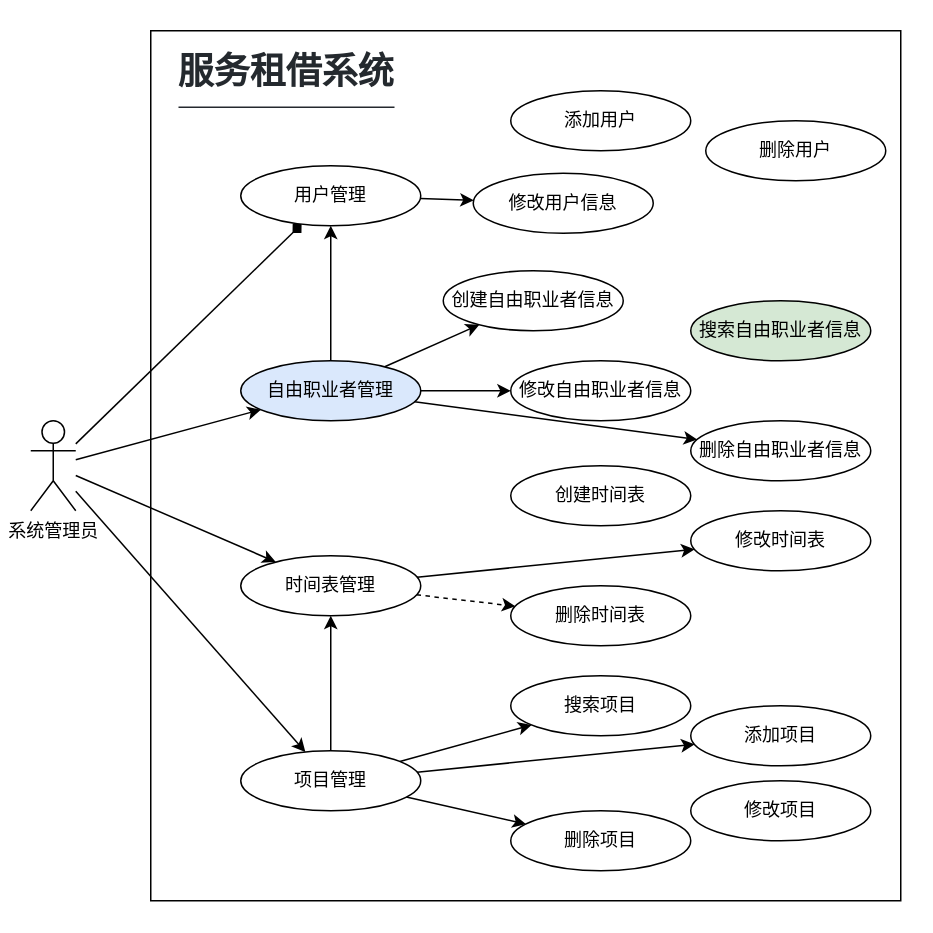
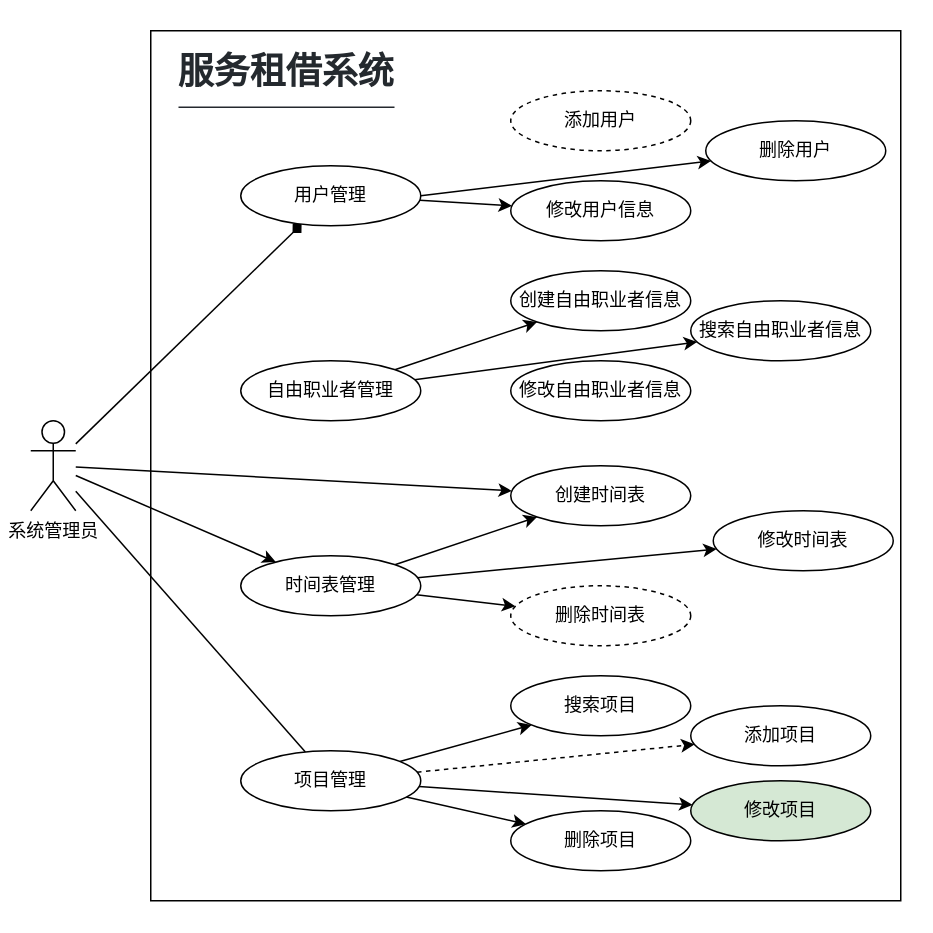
  <mxCell id="0" />
  <mxCell id="1" parent="0" />
  <mxCell id="2" value="" style="edgeStyle=none;rounded=0;orthogonalLoop=1;jettySize=auto;html=1;" edge="1" parent="1" source="6" target="18"><mxGeometry relative="1" as="geometry" /></mxCell>
- <mxCell id="3" value="" style="edgeStyle=none;rounded=0;orthogonalLoop=1;jettySize=auto;html=1;" edge="1" parent="1" source="6" target="14"><mxGeometry relative="1" as="geometry" /></mxCell>
+ <mxCell id="3" value="" style="edgeStyle=none;rounded=0;orthogonalLoop=1;jettySize=auto;html=1;" edge="1" parent="1" source="6" target="30"><mxGeometry relative="1" as="geometry" /></mxCell>
  <mxCell id="4" value="" style="edgeStyle=none;rounded=0;orthogonalLoop=1;jettySize=auto;html=1;endArrow=diamond;" edge="1" parent="1" source="6" target="9"><mxGeometry relative="1" as="geometry" /></mxCell>
- <mxCell id="5" value="" style="edgeStyle=none;rounded=0;orthogonalLoop=1;jettySize=auto;html=1;" edge="1" parent="1" source="6" target="23"><mxGeometry relative="1" as="geometry" /></mxCell>
+ <mxCell id="5" value="" style="edgeStyle=none;rounded=0;orthogonalLoop=1;jettySize=auto;html=1;endArrow=none;" edge="1" parent="1" source="6" target="23"><mxGeometry relative="1" as="geometry" /></mxCell>
  <mxCell id="6" value="系统管理员" style="shape=umlActor;verticalLabelPosition=bottom;verticalAlign=top;html=1;outlineConnect=0;" vertex="1" parent="1"><mxGeometry x="20" y="280" width="30" height="60" as="geometry" /></mxCell>
+ <mxCell id="7" style="edgeStyle=none;rounded=0;orthogonalLoop=1;jettySize=auto;html=1;exitX=1;exitY=0.5;exitDx=0;exitDy=0;" edge="1" parent="1" source="9" target="25"><mxGeometry relative="1" as="geometry" /></mxCell>
  <mxCell id="8" style="edgeStyle=none;rounded=0;orthogonalLoop=1;jettySize=auto;html=1;" edge="1" parent="1" source="9" target="26"><mxGeometry relative="1" as="geometry" /></mxCell>
  <mxCell id="9" value="用户管理" style="ellipse;whiteSpace=wrap;html=1;" vertex="1" parent="1"><mxGeometry x="160" y="110" width="120" height="40" as="geometry" /></mxCell>
- <mxCell id="10" style="edgeStyle=none;rounded=0;orthogonalLoop=1;jettySize=auto;html=1;" edge="1" parent="1" source="14" target="9"><mxGeometry relative="1" as="geometry" /></mxCell>
- <mxCell id="11" style="edgeStyle=none;rounded=0;orthogonalLoop=1;jettySize=auto;html=1;" edge="1" parent="1" source="14" target="28"><mxGeometry relative="1" as="geometry" /></mxCell>
+ <mxCell id="10" style="edgeStyle=none;rounded=0;orthogonalLoop=1;jettySize=auto;html=1;" edge="1" parent="1" source="14" target="27"><mxGeometry relative="1" as="geometry" /></mxCell>
  <mxCell id="12" style="edgeStyle=none;rounded=0;orthogonalLoop=1;jettySize=auto;html=1;" edge="1" parent="1" source="14" target="29"><mxGeometry relative="1" as="geometry" /></mxCell>
- <mxCell id="13" style="edgeStyle=none;rounded=0;orthogonalLoop=1;jettySize=auto;html=1;" edge="1" parent="1" source="14" target="31"><mxGeometry relative="1" as="geometry" /></mxCell>
- <mxCell id="14" value="自由职业者管理" style="ellipse;whiteSpace=wrap;html=1;fillColor=#dae8fc;" vertex="1" parent="1"><mxGeometry x="160" y="240" width="120" height="40" as="geometry" /></mxCell>
+ <mxCell id="14" value="自由职业者管理" style="ellipse;whiteSpace=wrap;html=1;" vertex="1" parent="1"><mxGeometry x="160" y="240" width="120" height="40" as="geometry" /></mxCell>
+ <mxCell id="15" style="edgeStyle=none;rounded=0;orthogonalLoop=1;jettySize=auto;html=1;" edge="1" parent="1" source="18" target="30"><mxGeometry relative="1" as="geometry" /></mxCell>
  <mxCell id="16" style="edgeStyle=none;rounded=0;orthogonalLoop=1;jettySize=auto;html=1;" edge="1" parent="1" source="18" target="32"><mxGeometry relative="1" as="geometry" /></mxCell>
- <mxCell id="17" style="edgeStyle=none;rounded=0;orthogonalLoop=1;jettySize=auto;html=1;dashed=1;" edge="1" parent="1" source="18" target="33"><mxGeometry relative="1" as="geometry" /></mxCell>
+ <mxCell id="17" style="edgeStyle=none;rounded=0;orthogonalLoop=1;jettySize=auto;html=1;" edge="1" parent="1" source="18" target="33"><mxGeometry relative="1" as="geometry" /></mxCell>
  <mxCell id="18" value="时间表管理" style="ellipse;whiteSpace=wrap;html=1;" vertex="1" parent="1"><mxGeometry x="160" y="370" width="120" height="40" as="geometry" /></mxCell>
  <mxCell id="19" style="edgeStyle=none;rounded=0;orthogonalLoop=1;jettySize=auto;html=1;" edge="1" parent="1" source="23" target="34"><mxGeometry relative="1" as="geometry" /></mxCell>
- <mxCell id="20" style="edgeStyle=none;rounded=0;orthogonalLoop=1;jettySize=auto;html=1;" edge="1" parent="1" source="23" target="35"><mxGeometry relative="1" as="geometry" /></mxCell>
- <mxCell id="21" style="edgeStyle=none;rounded=0;orthogonalLoop=1;jettySize=auto;html=1;" edge="1" parent="1" source="23" target="18"><mxGeometry relative="1" as="geometry" /></mxCell>
+ <mxCell id="20" style="edgeStyle=none;rounded=0;orthogonalLoop=1;jettySize=auto;html=1;dashed=1;" edge="1" parent="1" source="23" target="35"><mxGeometry relative="1" as="geometry" /></mxCell>
+ <mxCell id="21" style="edgeStyle=none;rounded=0;orthogonalLoop=1;jettySize=auto;html=1;" edge="1" parent="1" source="23" target="36"><mxGeometry relative="1" as="geometry" /></mxCell>
  <mxCell id="22" style="edgeStyle=none;rounded=0;orthogonalLoop=1;jettySize=auto;html=1;" edge="1" parent="1" source="23" target="37"><mxGeometry relative="1" as="geometry" /></mxCell>
  <mxCell id="23" value="项目管理" style="ellipse;whiteSpace=wrap;html=1;" vertex="1" parent="1"><mxGeometry x="160" y="500" width="120" height="40" as="geometry" /></mxCell>
- <mxCell id="24" value="添加用户" style="ellipse;whiteSpace=wrap;html=1;" vertex="1" parent="1"><mxGeometry x="340" width="120" height="40" as="geometry" y="60" /></mxCell>
+ <mxCell id="24" value="添加用户" style="ellipse;whiteSpace=wrap;html=1;dashed=1;" vertex="1" parent="1"><mxGeometry x="340" width="120" height="40" as="geometry" y="60" /></mxCell>
  <mxCell id="25" value="删除用户" style="ellipse;whiteSpace=wrap;html=1;" vertex="1" parent="1"><mxGeometry x="470" y="80" width="120" height="40" as="geometry" /></mxCell>
- <mxCell id="26" value="修改用户信息" style="ellipse;whiteSpace=wrap;html=1;" vertex="1" parent="1"><mxGeometry x="315" y="115" width="120" height="40" as="geometry" /></mxCell>
- <mxCell id="27" value="搜索自由职业者信息" style="ellipse;whiteSpace=wrap;html=1;fillColor=#d5e8d4;" vertex="1" parent="1"><mxGeometry x="460" y="200" width="120" height="40" as="geometry" /></mxCell>
+ <mxCell id="26" value="修改用户信息" style="ellipse;whiteSpace=wrap;html=1;" vertex="1" parent="1"><mxGeometry x="340" y="120" width="120" height="40" as="geometry" /></mxCell>
+ <mxCell id="27" value="搜索自由职业者信息" style="ellipse;whiteSpace=wrap;html=1;" vertex="1" parent="1"><mxGeometry x="460" y="200" width="120" height="40" as="geometry" /></mxCell>
  <mxCell id="28" value="修改自由职业者信息" style="ellipse;whiteSpace=wrap;html=1;" vertex="1" parent="1"><mxGeometry x="340" y="240" width="120" height="40" as="geometry" /></mxCell>
- <mxCell id="29" value="创建自由职业者信息" style="ellipse;whiteSpace=wrap;html=1;" vertex="1" parent="1"><mxGeometry x="295" y="180" width="120" height="40" as="geometry" /></mxCell>
+ <mxCell id="29" value="创建自由职业者信息" style="ellipse;whiteSpace=wrap;html=1;" vertex="1" parent="1"><mxGeometry x="340" y="180" width="120" height="40" as="geometry" /></mxCell>
  <mxCell id="30" value="创建时间表" style="ellipse;whiteSpace=wrap;html=1;" vertex="1" parent="1"><mxGeometry x="340" y="310" width="120" height="40" as="geometry" /></mxCell>
- <mxCell id="31" value="删除自由职业者信息" style="ellipse;whiteSpace=wrap;html=1;" vertex="1" parent="1"><mxGeometry x="460" y="280" width="120" height="40" as="geometry" /></mxCell>
- <mxCell id="32" value="修改时间表" style="ellipse;whiteSpace=wrap;html=1;" vertex="1" parent="1"><mxGeometry x="460" y="340" width="120" height="40" as="geometry" /></mxCell>
- <mxCell id="33" value="删除时间表" style="ellipse;whiteSpace=wrap;html=1;" vertex="1" parent="1"><mxGeometry x="340" y="390" width="120" height="40" as="geometry" /></mxCell>
+ <mxCell id="32" value="修改时间表" style="ellipse;whiteSpace=wrap;html=1;" vertex="1" parent="1"><mxGeometry x="475" y="340" width="120" height="40" as="geometry" /></mxCell>
+ <mxCell id="33" value="删除时间表" style="ellipse;whiteSpace=wrap;html=1;dashed=1;" vertex="1" parent="1"><mxGeometry x="340" y="390" width="120" height="40" as="geometry" /></mxCell>
  <mxCell id="34" value="搜索项目" style="ellipse;whiteSpace=wrap;html=1;" vertex="1" parent="1"><mxGeometry x="340" y="450" width="120" height="40" as="geometry" /></mxCell>
  <mxCell id="35" value="添加项目" style="ellipse;whiteSpace=wrap;html=1;" vertex="1" parent="1"><mxGeometry x="460" y="470" width="120" height="40" as="geometry" /></mxCell>
- <mxCell id="36" value="修改项目" style="ellipse;whiteSpace=wrap;html=1;" vertex="1" parent="1"><mxGeometry x="460" y="520" width="120" height="40" as="geometry" /></mxCell>
+ <mxCell id="36" value="修改项目" style="ellipse;whiteSpace=wrap;html=1;fillColor=#d5e8d4;" vertex="1" parent="1"><mxGeometry x="460" y="520" width="120" height="40" as="geometry" /></mxCell>
  <mxCell id="37" value="删除项目" style="ellipse;whiteSpace=wrap;html=1;" vertex="1" parent="1"><mxGeometry x="340" y="540" width="120" height="40" as="geometry" /></mxCell>
  <mxCell id="38" value="" style="rounded=0;whiteSpace=wrap;html=1;fillColor=none;" vertex="1" parent="1"><mxGeometry x="100" y="20" width="500" height="580" as="geometry" /></mxCell>
  <mxCell id="39" value="&lt;h1 style=&quot;box-sizing: border-box ; margin-right: 0px ; margin-bottom: 16px ; margin-left: 0px ; line-height: 1.25 ; padding-bottom: 0.3em ; border-bottom: 1px solid ; color: rgb(36 , 41 , 46) ; font-family: , &amp;#34;blinkmacsystemfont&amp;#34; , &amp;#34;segoe ui&amp;#34; , &amp;#34;helvetica&amp;#34; , &amp;#34;arial&amp;#34; , sans-serif , &amp;#34;apple color emoji&amp;#34; , &amp;#34;segoe ui emoji&amp;#34; ; background-color: rgb(255 , 255 , 255) ; margin-top: 0px&quot;&gt;服务租借系统&lt;/h1&gt;" style="text;html=1;align=center;verticalAlign=middle;resizable=0;points=[];autosize=1;" vertex="1" parent="1"><mxGeometry x="110" y="30" width="160" height="60" as="geometry" /></mxCell>
